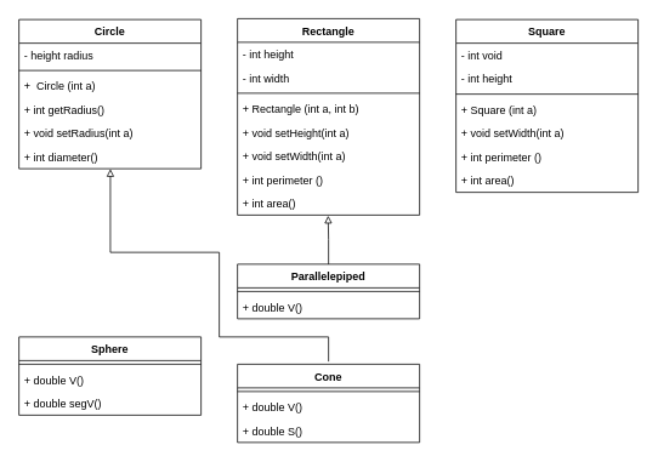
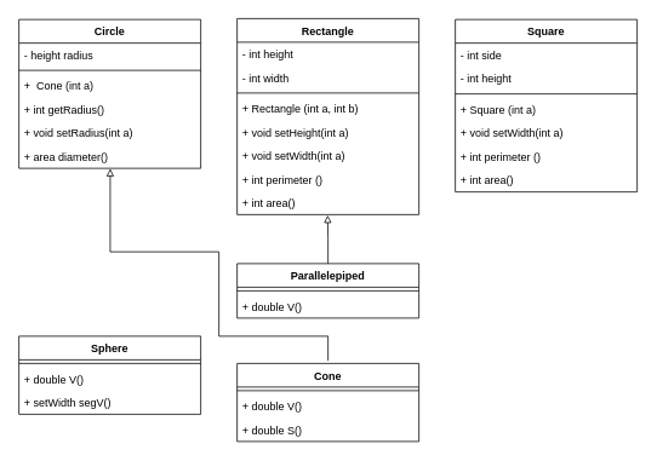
  <mxCell id="0" />
  <mxCell id="1" parent="0" />
  <mxCell id="2" value="Circle" style="swimlane;fontStyle=1;align=center;verticalAlign=top;childLayout=stackLayout;horizontal=1;startSize=26;horizontalStack=0;resizeParent=1;resizeParentMax=0;resizeLast=0;collapsible=1;marginBottom=0;" vertex="1" parent="1"><mxGeometry x="20" y="21" width="200" height="164" as="geometry" /></mxCell>
  <mxCell id="3" value="- height radius" style="text;strokeColor=none;fillColor=none;align=left;verticalAlign=top;spacingLeft=4;spacingRight=4;overflow=hidden;rotatable=0;points=[[0,0.5],[1,0.5]];portConstraint=eastwest;" vertex="1" parent="2"><mxGeometry y="26" width="200" height="26" as="geometry" /></mxCell>
  <mxCell id="4" value="" style="line;strokeWidth=1;fillColor=none;align=left;verticalAlign=middle;spacingTop=-1;spacingLeft=3;spacingRight=3;rotatable=0;labelPosition=right;points=[];portConstraint=eastwest;" vertex="1" parent="2"><mxGeometry y="52" width="200" height="8" as="geometry" /></mxCell>
- <mxCell id="5" value="+  Circle (int a)" style="text;strokeColor=none;fillColor=none;align=left;verticalAlign=top;spacingLeft=4;spacingRight=4;overflow=hidden;rotatable=0;points=[[0,0.5],[1,0.5]];portConstraint=eastwest;" vertex="1" parent="2"><mxGeometry y="60" width="200" height="26" as="geometry" /></mxCell>
+ <mxCell id="5" value="+  Cone (int a)" style="text;strokeColor=none;fillColor=none;align=left;verticalAlign=top;spacingLeft=4;spacingRight=4;overflow=hidden;rotatable=0;points=[[0,0.5],[1,0.5]];portConstraint=eastwest;" vertex="1" parent="2"><mxGeometry y="60" width="200" height="26" as="geometry" /></mxCell>
  <mxCell id="6" value="+ int getRadius()&#10;" style="text;strokeColor=none;fillColor=none;align=left;verticalAlign=top;spacingLeft=4;spacingRight=4;overflow=hidden;rotatable=0;points=[[0,0.5],[1,0.5]];portConstraint=eastwest;" vertex="1" parent="2"><mxGeometry y="86" width="200" height="26" as="geometry" /></mxCell>
  <mxCell id="7" value="+ void setRadius(int a)" style="text;strokeColor=none;fillColor=none;align=left;verticalAlign=top;spacingLeft=4;spacingRight=4;overflow=hidden;rotatable=0;points=[[0,0.5],[1,0.5]];portConstraint=eastwest;" vertex="1" parent="2"><mxGeometry y="112" width="200" height="26" as="geometry" /></mxCell>
- <mxCell id="8" value="+ int diameter()&#10;" style="text;strokeColor=none;fillColor=none;align=left;verticalAlign=top;spacingLeft=4;spacingRight=4;overflow=hidden;rotatable=0;points=[[0,0.5],[1,0.5]];portConstraint=eastwest;" vertex="1" parent="2"><mxGeometry y="138" width="200" height="26" as="geometry" /></mxCell>
+ <mxCell id="8" value="+ area diameter()&#10;" style="text;strokeColor=none;fillColor=none;align=left;verticalAlign=top;spacingLeft=4;spacingRight=4;overflow=hidden;rotatable=0;points=[[0,0.5],[1,0.5]];portConstraint=eastwest;" vertex="1" parent="2"><mxGeometry y="138" width="200" height="26" as="geometry" /></mxCell>
  <mxCell id="9" value="Rectangle" style="swimlane;fontStyle=1;align=center;verticalAlign=top;childLayout=stackLayout;horizontal=1;startSize=26;horizontalStack=0;resizeParent=1;resizeParentMax=0;resizeLast=0;collapsible=1;marginBottom=0;" vertex="1" parent="1"><mxGeometry x="260" y="20" width="200" height="216" as="geometry" /></mxCell>
  <mxCell id="10" value="- int height" style="text;strokeColor=none;fillColor=none;align=left;verticalAlign=top;spacingLeft=4;spacingRight=4;overflow=hidden;rotatable=0;points=[[0,0.5],[1,0.5]];portConstraint=eastwest;" vertex="1" parent="9"><mxGeometry y="26" width="200" height="26" as="geometry" /></mxCell>
  <mxCell id="11" value="- int width" style="text;strokeColor=none;fillColor=none;align=left;verticalAlign=top;spacingLeft=4;spacingRight=4;overflow=hidden;rotatable=0;points=[[0,0.5],[1,0.5]];portConstraint=eastwest;" vertex="1" parent="9"><mxGeometry y="52" width="200" height="26" as="geometry" /></mxCell>
  <mxCell id="12" value="" style="line;strokeWidth=1;fillColor=none;align=left;verticalAlign=middle;spacingTop=-1;spacingLeft=3;spacingRight=3;rotatable=0;labelPosition=right;points=[];portConstraint=eastwest;" vertex="1" parent="9"><mxGeometry y="78" width="200" height="8" as="geometry" /></mxCell>
  <mxCell id="13" value="+ Rectangle (int a, int b)" style="text;strokeColor=none;fillColor=none;align=left;verticalAlign=top;spacingLeft=4;spacingRight=4;overflow=hidden;rotatable=0;points=[[0,0.5],[1,0.5]];portConstraint=eastwest;" vertex="1" parent="9"><mxGeometry y="86" width="200" height="26" as="geometry" /></mxCell>
  <mxCell id="14" value="+ void setHeight(int a)" style="text;strokeColor=none;fillColor=none;align=left;verticalAlign=top;spacingLeft=4;spacingRight=4;overflow=hidden;rotatable=0;points=[[0,0.5],[1,0.5]];portConstraint=eastwest;" vertex="1" parent="9"><mxGeometry y="112" width="200" height="26" as="geometry" /></mxCell>
  <mxCell id="15" value="+ void setWidth(int a)" style="text;strokeColor=none;fillColor=none;align=left;verticalAlign=top;spacingLeft=4;spacingRight=4;overflow=hidden;rotatable=0;points=[[0,0.5],[1,0.5]];portConstraint=eastwest;" vertex="1" parent="9"><mxGeometry y="138" width="200" height="26" as="geometry" /></mxCell>
  <mxCell id="16" value="+ int perimeter () " style="text;strokeColor=none;fillColor=none;align=left;verticalAlign=top;spacingLeft=4;spacingRight=4;overflow=hidden;rotatable=0;points=[[0,0.5],[1,0.5]];portConstraint=eastwest;" vertex="1" parent="9"><mxGeometry y="164" width="200" height="26" as="geometry" /></mxCell>
  <mxCell id="17" value="+ int area()" style="text;strokeColor=none;fillColor=none;align=left;verticalAlign=top;spacingLeft=4;spacingRight=4;overflow=hidden;rotatable=0;points=[[0,0.5],[1,0.5]];portConstraint=eastwest;" vertex="1" parent="9"><mxGeometry y="190" width="200" height="26" as="geometry" /></mxCell>
  <mxCell id="18" value="Square" style="swimlane;fontStyle=1;align=center;verticalAlign=top;childLayout=stackLayout;horizontal=1;startSize=26;horizontalStack=0;resizeParent=1;resizeParentMax=0;resizeLast=0;collapsible=1;marginBottom=0;" vertex="1" parent="1"><mxGeometry x="500" y="21" width="200" height="190" as="geometry" /></mxCell>
- <mxCell id="19" value="- int void" style="text;strokeColor=none;fillColor=none;align=left;verticalAlign=top;spacingLeft=4;spacingRight=4;overflow=hidden;rotatable=0;points=[[0,0.5],[1,0.5]];portConstraint=eastwest;" vertex="1" parent="18"><mxGeometry y="26" width="200" height="26" as="geometry" /></mxCell>
+ <mxCell id="19" value="- int side" style="text;strokeColor=none;fillColor=none;align=left;verticalAlign=top;spacingLeft=4;spacingRight=4;overflow=hidden;rotatable=0;points=[[0,0.5],[1,0.5]];portConstraint=eastwest;" vertex="1" parent="18"><mxGeometry y="26" width="200" height="26" as="geometry" /></mxCell>
  <mxCell id="20" value="- int height" style="text;strokeColor=none;fillColor=none;align=left;verticalAlign=top;spacingLeft=4;spacingRight=4;overflow=hidden;rotatable=0;points=[[0,0.5],[1,0.5]];portConstraint=eastwest;" vertex="1" parent="18"><mxGeometry y="52" width="200" height="26" as="geometry" /></mxCell>
  <mxCell id="21" value="" style="line;strokeWidth=1;fillColor=none;align=left;verticalAlign=middle;spacingTop=-1;spacingLeft=3;spacingRight=3;rotatable=0;labelPosition=right;points=[];portConstraint=eastwest;" vertex="1" parent="18"><mxGeometry y="78" width="200" height="8" as="geometry" /></mxCell>
  <mxCell id="22" value="+ Square (int a)" style="text;strokeColor=none;fillColor=none;align=left;verticalAlign=top;spacingLeft=4;spacingRight=4;overflow=hidden;rotatable=0;points=[[0,0.5],[1,0.5]];portConstraint=eastwest;" vertex="1" parent="18"><mxGeometry y="86" width="200" height="26" as="geometry" /></mxCell>
  <mxCell id="23" value="+ void setWidth(int a)" style="text;strokeColor=none;fillColor=none;align=left;verticalAlign=top;spacingLeft=4;spacingRight=4;overflow=hidden;rotatable=0;points=[[0,0.5],[1,0.5]];portConstraint=eastwest;" vertex="1" parent="18"><mxGeometry y="112" width="200" height="26" as="geometry" /></mxCell>
  <mxCell id="24" value="+ int perimeter () " style="text;strokeColor=none;fillColor=none;align=left;verticalAlign=top;spacingLeft=4;spacingRight=4;overflow=hidden;rotatable=0;points=[[0,0.5],[1,0.5]];portConstraint=eastwest;" vertex="1" parent="18"><mxGeometry y="138" width="200" height="26" as="geometry" /></mxCell>
  <mxCell id="25" value="+ int area()" style="text;strokeColor=none;fillColor=none;align=left;verticalAlign=top;spacingLeft=4;spacingRight=4;overflow=hidden;rotatable=0;points=[[0,0.5],[1,0.5]];portConstraint=eastwest;" vertex="1" parent="18"><mxGeometry y="164" width="200" height="26" as="geometry" /></mxCell>
  <mxCell id="26" style="edgeStyle=orthogonalEdgeStyle;rounded=0;orthogonalLoop=1;jettySize=auto;html=1;exitX=0.5;exitY=0;exitDx=0;exitDy=0;entryX=0.498;entryY=1.026;entryDx=0;entryDy=0;entryPerimeter=0;endArrow=block;endFill=0;" edge="1" parent="1" source="27" target="17"><mxGeometry relative="1" as="geometry" /></mxCell>
  <mxCell id="27" value="Parallelepiped" style="swimlane;fontStyle=1;align=center;verticalAlign=top;childLayout=stackLayout;horizontal=1;startSize=26;horizontalStack=0;resizeParent=1;resizeParentMax=0;resizeLast=0;collapsible=1;marginBottom=0;" vertex="1" parent="1"><mxGeometry x="260" y="290" width="200" height="60" as="geometry" /></mxCell>
  <mxCell id="28" value="" style="line;strokeWidth=1;fillColor=none;align=left;verticalAlign=middle;spacingTop=-1;spacingLeft=3;spacingRight=3;rotatable=0;labelPosition=right;points=[];portConstraint=eastwest;" vertex="1" parent="27"><mxGeometry y="26" width="200" height="8" as="geometry" /></mxCell>
  <mxCell id="29" value="+ double V()" style="text;strokeColor=none;fillColor=none;align=left;verticalAlign=top;spacingLeft=4;spacingRight=4;overflow=hidden;rotatable=0;points=[[0,0.5],[1,0.5]];portConstraint=eastwest;" vertex="1" parent="27"><mxGeometry y="34" width="200" height="26" as="geometry" /></mxCell>
  <mxCell id="30" style="edgeStyle=orthogonalEdgeStyle;rounded=0;orthogonalLoop=1;jettySize=auto;html=1;exitX=0.5;exitY=0;exitDx=0;exitDy=0;entryX=0.502;entryY=1.128;entryDx=0;entryDy=0;entryPerimeter=0;endArrow=block;endFill=0;" edge="1" parent="1"><mxGeometry relative="1" as="geometry"><mxPoint x="360" y="397" as="sourcePoint" /><mxPoint x="120.4" y="185.328" as="targetPoint" /><Array as="points"><mxPoint x="360" y="370" /><mxPoint x="240" y="370" /><mxPoint x="240" y="277" /><mxPoint x="120" y="277" /></Array></mxGeometry></mxCell>
  <mxCell id="31" value="Cone" style="swimlane;fontStyle=1;align=center;verticalAlign=top;childLayout=stackLayout;horizontal=1;startSize=26;horizontalStack=0;resizeParent=1;resizeParentMax=0;resizeLast=0;collapsible=1;marginBottom=0;" vertex="1" parent="1"><mxGeometry x="260" y="400" width="200" height="86" as="geometry" /></mxCell>
  <mxCell id="32" value="" style="line;strokeWidth=1;fillColor=none;align=left;verticalAlign=middle;spacingTop=-1;spacingLeft=3;spacingRight=3;rotatable=0;labelPosition=right;points=[];portConstraint=eastwest;" vertex="1" parent="31"><mxGeometry y="26" width="200" height="8" as="geometry" /></mxCell>
  <mxCell id="33" value="+ double V()" style="text;strokeColor=none;fillColor=none;align=left;verticalAlign=top;spacingLeft=4;spacingRight=4;overflow=hidden;rotatable=0;points=[[0,0.5],[1,0.5]];portConstraint=eastwest;" vertex="1" parent="31"><mxGeometry y="34" width="200" height="26" as="geometry" /></mxCell>
  <mxCell id="34" value="+ double S()" style="text;strokeColor=none;fillColor=none;align=left;verticalAlign=top;spacingLeft=4;spacingRight=4;overflow=hidden;rotatable=0;points=[[0,0.5],[1,0.5]];portConstraint=eastwest;" vertex="1" parent="31"><mxGeometry y="60" width="200" height="26" as="geometry" /></mxCell>
  <mxCell id="35" value="Sphere" style="swimlane;fontStyle=1;align=center;verticalAlign=top;childLayout=stackLayout;horizontal=1;startSize=26;horizontalStack=0;resizeParent=1;resizeParentMax=0;resizeLast=0;collapsible=1;marginBottom=0;" vertex="1" parent="1"><mxGeometry x="20" y="370" width="200" height="86" as="geometry" /></mxCell>
  <mxCell id="36" value="" style="line;strokeWidth=1;fillColor=none;align=left;verticalAlign=middle;spacingTop=-1;spacingLeft=3;spacingRight=3;rotatable=0;labelPosition=right;points=[];portConstraint=eastwest;" vertex="1" parent="35"><mxGeometry y="26" width="200" height="8" as="geometry" /></mxCell>
  <mxCell id="37" value="+ double V()" style="text;strokeColor=none;fillColor=none;align=left;verticalAlign=top;spacingLeft=4;spacingRight=4;overflow=hidden;rotatable=0;points=[[0,0.5],[1,0.5]];portConstraint=eastwest;" vertex="1" parent="35"><mxGeometry y="34" width="200" height="26" as="geometry" /></mxCell>
- <mxCell id="38" value="+ double segV()&#10;" style="text;strokeColor=none;fillColor=none;align=left;verticalAlign=top;spacingLeft=4;spacingRight=4;overflow=hidden;rotatable=0;points=[[0,0.5],[1,0.5]];portConstraint=eastwest;" vertex="1" parent="35"><mxGeometry y="60" width="200" height="26" as="geometry" /></mxCell>
+ <mxCell id="38" value="+ setWidth segV()&#10;" style="text;strokeColor=none;fillColor=none;align=left;verticalAlign=top;spacingLeft=4;spacingRight=4;overflow=hidden;rotatable=0;points=[[0,0.5],[1,0.5]];portConstraint=eastwest;" vertex="1" parent="35"><mxGeometry y="60" width="200" height="26" as="geometry" /></mxCell>
